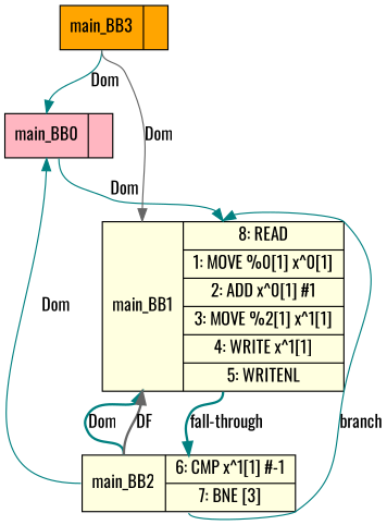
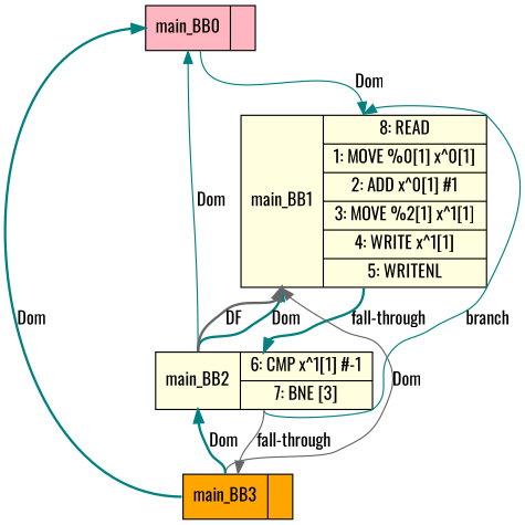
  digraph {
    fontname=Oswald
    node [fillcolor=lightyellow fontname=Oswald shape=record style=filled]
    edge [color=teal fontname=Oswald headport=b style=solid tailport=b]
    n1 [fillcolor=lightpink label="<b>main_BB0| {}"]
    n2 [label="<b>main_BB1| {8: READ |1: MOVE %0[1] x^0[1]|2: ADD x^0[1] #1|3: MOVE %2[1] x^1[1]|4: WRITE x^1[1]|5: WRITENL }"]
    n3 [label="<b>main_BB2| {6: CMP x^1[1] #-1|7: BNE [3]}"]
    n4 [fillcolor=orange label="<b>main_BB3| {}"]
    n1 -> n2 [headport=n label=Dom tailport=s]
    n2 -> n3 [headport=n label="fall-through" style=bold tailport=s]
    n3 -> n1 [label=Dom]
    n3 -> n2 [headport=n label=branch tailport=s]
    n3 -> n2 [label=Dom style=bold]
    n3 -> n2 [color=gray40 label=DF style=bold]
-   n4 -> n1 [label=Dom]
+   n3 -> n4 [color=gray40 headport=n label="fall-through" tailport=s]
+   n4 -> n1 [label=Dom style=bold]
    n4 -> n2 [color=gray40 label=Dom]
+   n4 -> n3 [label=Dom style=bold]
  }
